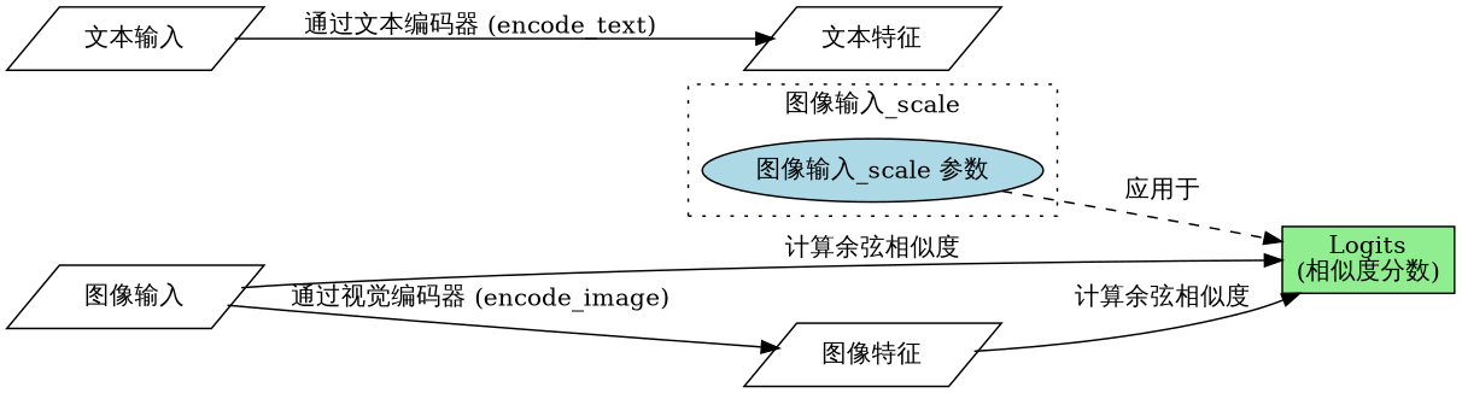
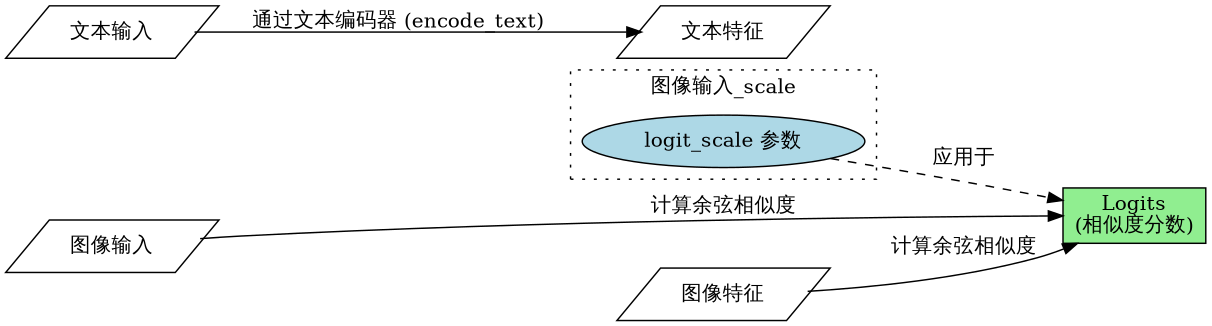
  digraph {
    rankdir=LR
    node [fillcolor=white shape=parallelogram style=filled]
-   n1 [fillcolor=lightblue label="图像输入_scale 参数" shape=ellipse]
+   n1 [fillcolor=lightblue label="logit_scale 参数" shape=ellipse]
    n2 [fillcolor=lightgreen label="Logits\n(相似度分数)" shape=box]
    n3 [label="图像输入"]
    n4 [label="图像特征"]
    n5 [label="文本输入"]
    n6 [label="文本特征"]
    subgraph cluster_1 {
      label="图像输入_scale"
      style=dotted
      n1
    }
    n1 -> n2 [label="应用于" style=dashed]
    n3 -> n2 [label="计算余弦相似度"]
-   n3 -> n4 [label="通过视觉编码器 (encode_image)"]
    n4 -> n2 [label="计算余弦相似度"]
    n5 -> n6 [label="通过文本编码器 (encode_text)"]
  }
